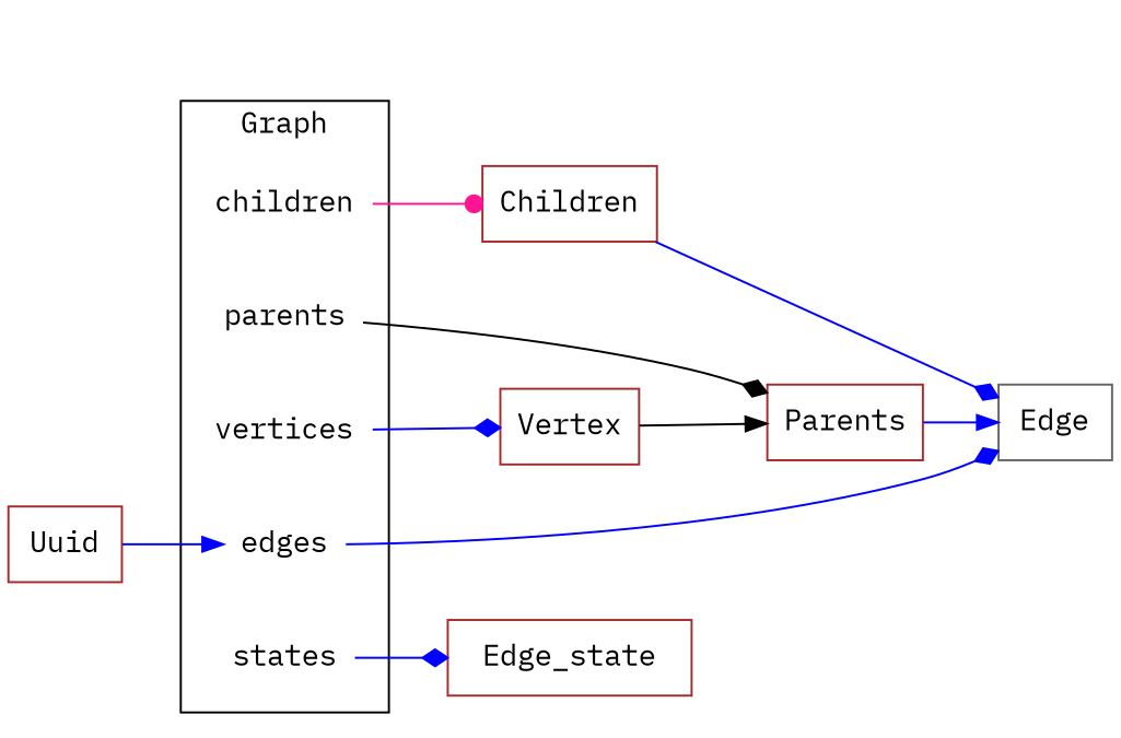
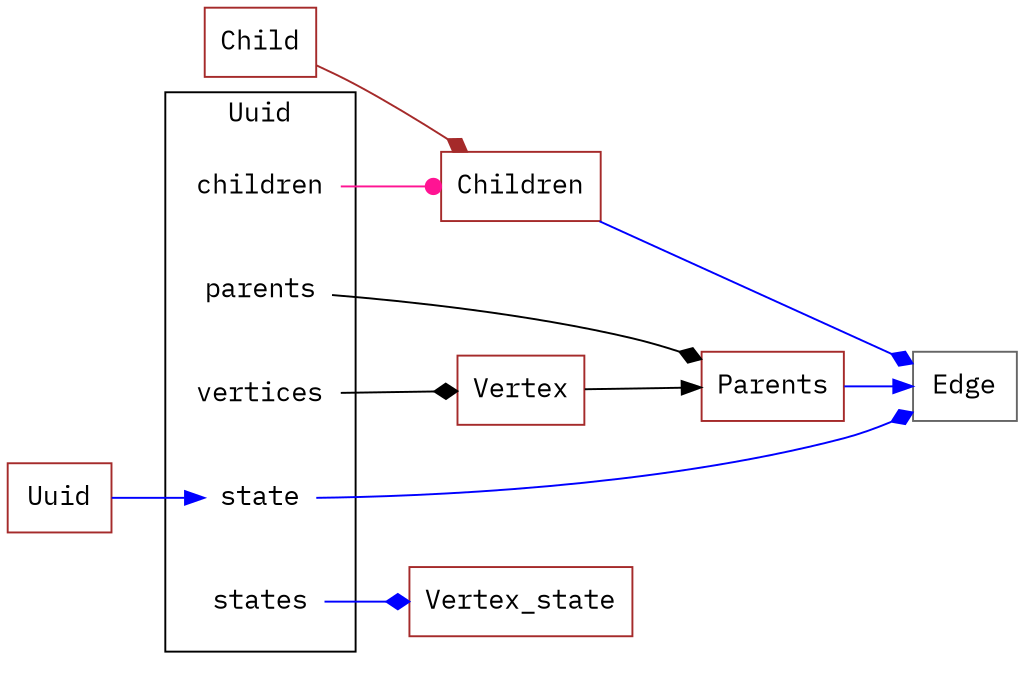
  digraph {
    compound=true
    concentrate=true
    fontname="IBM Plex Mono"
    rankdir=LR
    splines=true
    node [color=brown fontname="IBM Plex Mono" shape=box]
    edge [arrowhead=diamond color=blue fontname="IBM Plex Mono"]
    vertices [color=gray40 shape=none]
-   edges [color=gray40 shape=none]
+   edges [color=gray40 shape=none label=state]
    states [shape=none]
    parents [shape=none]
    children [color=gray40 shape=none]
    n6 [label=Vertex]
    n7 [color=gray40 label="Edge"]
-   Edge_state
+   Edge_state [label=Vertex_state]
    Parents
    Children
    Uuid
+   Child
    subgraph cluster_1 {
-     label="Graph"
+     label=Uuid
      vertices
      edges
      states
      parents
      children
    }
-   vertices -> n6
+   vertices -> n6 [color=black]
    edges -> n7
    states -> Edge_state
    parents -> Parents [color=black]
    children -> Children [arrowhead=dot color=deeppink]
    n6 -> Parents [arrowhead=normal color=black]
    Parents -> n7 [arrowhead=normal]
    Children -> n7
    Uuid -> edges [arrowhead=normal]
+   Child -> Children [color=brown]
  }
